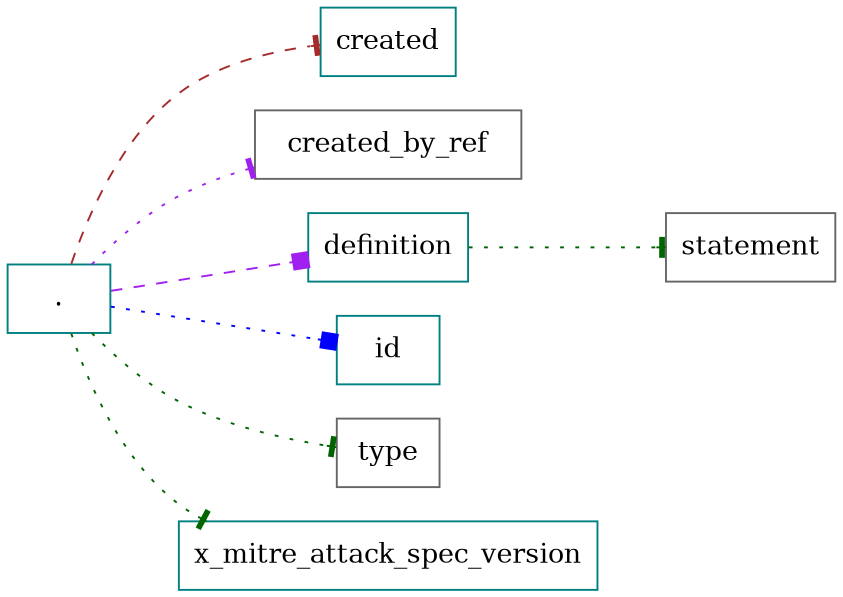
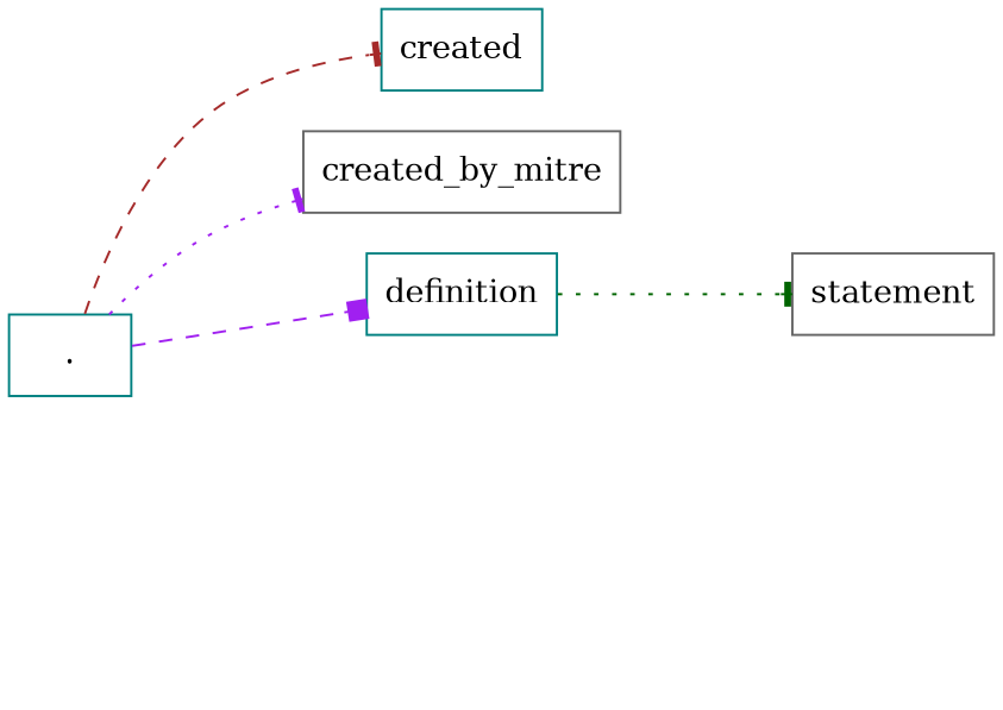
  digraph {
    rankdir=LR
    node [color=teal shape=box]
    edge [arrowhead=tee color=darkgreen dir=forward style=dotted]
    n1 [label="."]
    n2 [label=created]
-   n3 [color=gray40 label=created_by_ref]
+   n3 [color=gray40 label=created_by_mitre]
    n4 [label=definition]
-   n5 [label=id]
-   n6 [color=gray40 label=type]
-   n7 [label=x_mitre_attack_spec_version]
    n8 [color=gray40 label=statement]
    n1 -> n2 [color=brown style=dashed]
    n1 -> n3 [color=purple]
    n1 -> n4 [arrowhead=box color=purple style=dashed]
-   n1 -> n5 [arrowhead=box color=blue]
-   n1 -> n6
-   n1 -> n7
    n4 -> n8
  }
